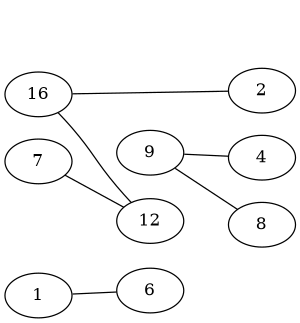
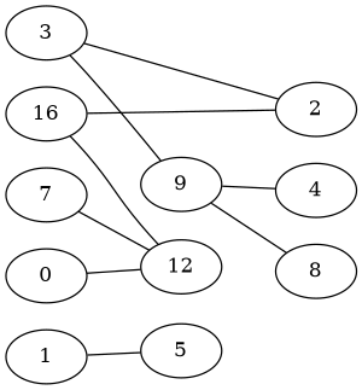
  strict graph {
    rankdir=LR
    node [weight=0]
    edge [weight=0]
    1
-   5 [label=6]
+   5
+   3
    2
    9
    4
    8
    n8 [label=16]
    n9 [label=12]
    7
+   0
    1 -- 5
+   3 -- 2
+   3 -- 9
    9 -- 4
    9 -- 8
    n8 -- 2
    n8 -- n9
    7 -- n9
+   0 -- n9
  }
